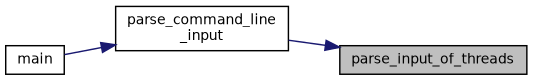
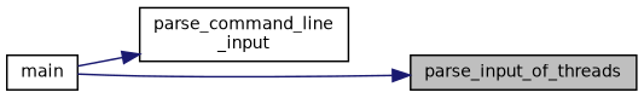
  digraph {
    rankdir=RL
    node [color=black fillcolor=white fontname=Helvetica fontsize=10 shape=record style=filled]
    edge [color=midnightblue dir=back fontname=Helvetica fontsize=10 labelfontname=Helvetica labelfontsize=10 style=solid]
    n1 [fillcolor=grey75 fontcolor=black height=0.2 label=parse_input_of_threads width=0.4]
    n2 [height=0.2 label="parse_command_line\l_input" width=0.4]
    n3 [height=0.2 label=main width=0.4]
-   n1 -> n2
+   n1 -> n3
    n2 -> n3
  }
